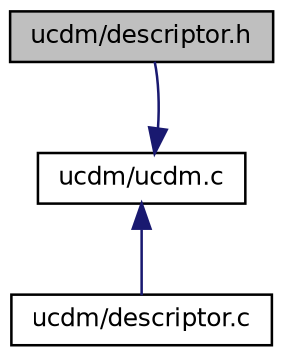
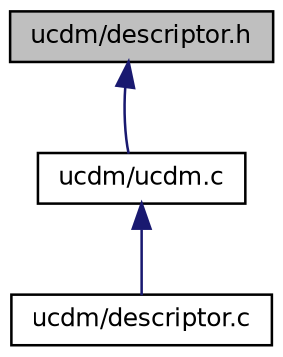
  digraph {
    node [color=black fontname=Helvetica fontsize=10 shape=record]
    edge [color=midnightblue dir=back fontname=Helvetica fontsize=10 labelfontname=Helvetica labelfontsize=10 style=solid]
    n1 [fillcolor=grey75 fontcolor=black height=0.2 label="ucdm/descriptor.h" style=filled width=0.4]
    n2 [height=0.2 label="ucdm/ucdm.c" width=0.4]
    n3 [height=0.2 label="ucdm/descriptor.c" width=0.4]
-   n2 -> n1
+   n1 -> n2
    n2 -> n3
  }
